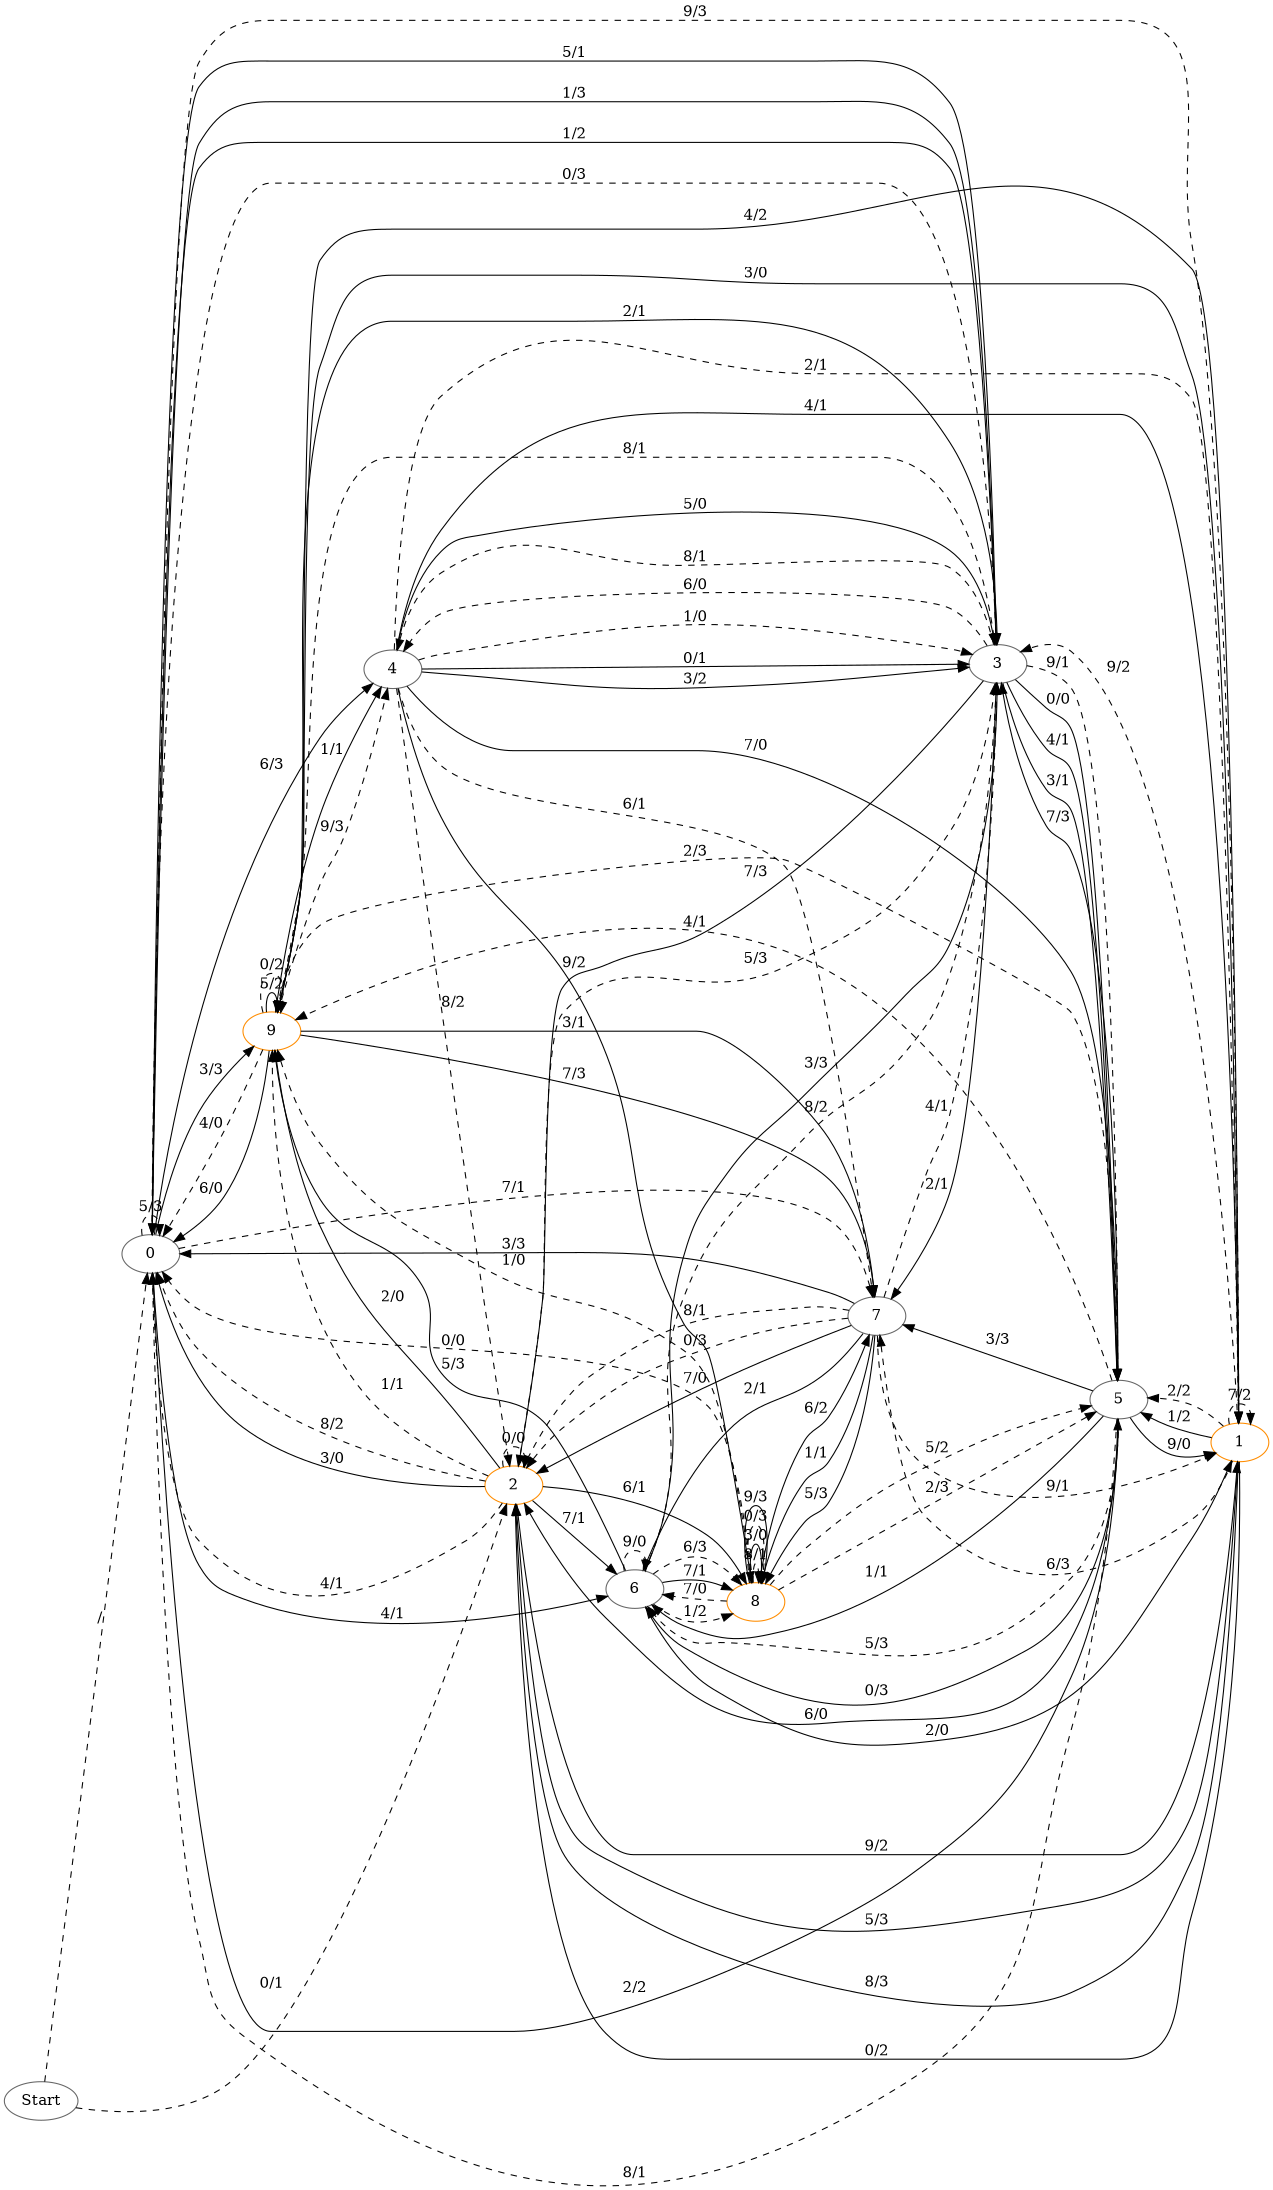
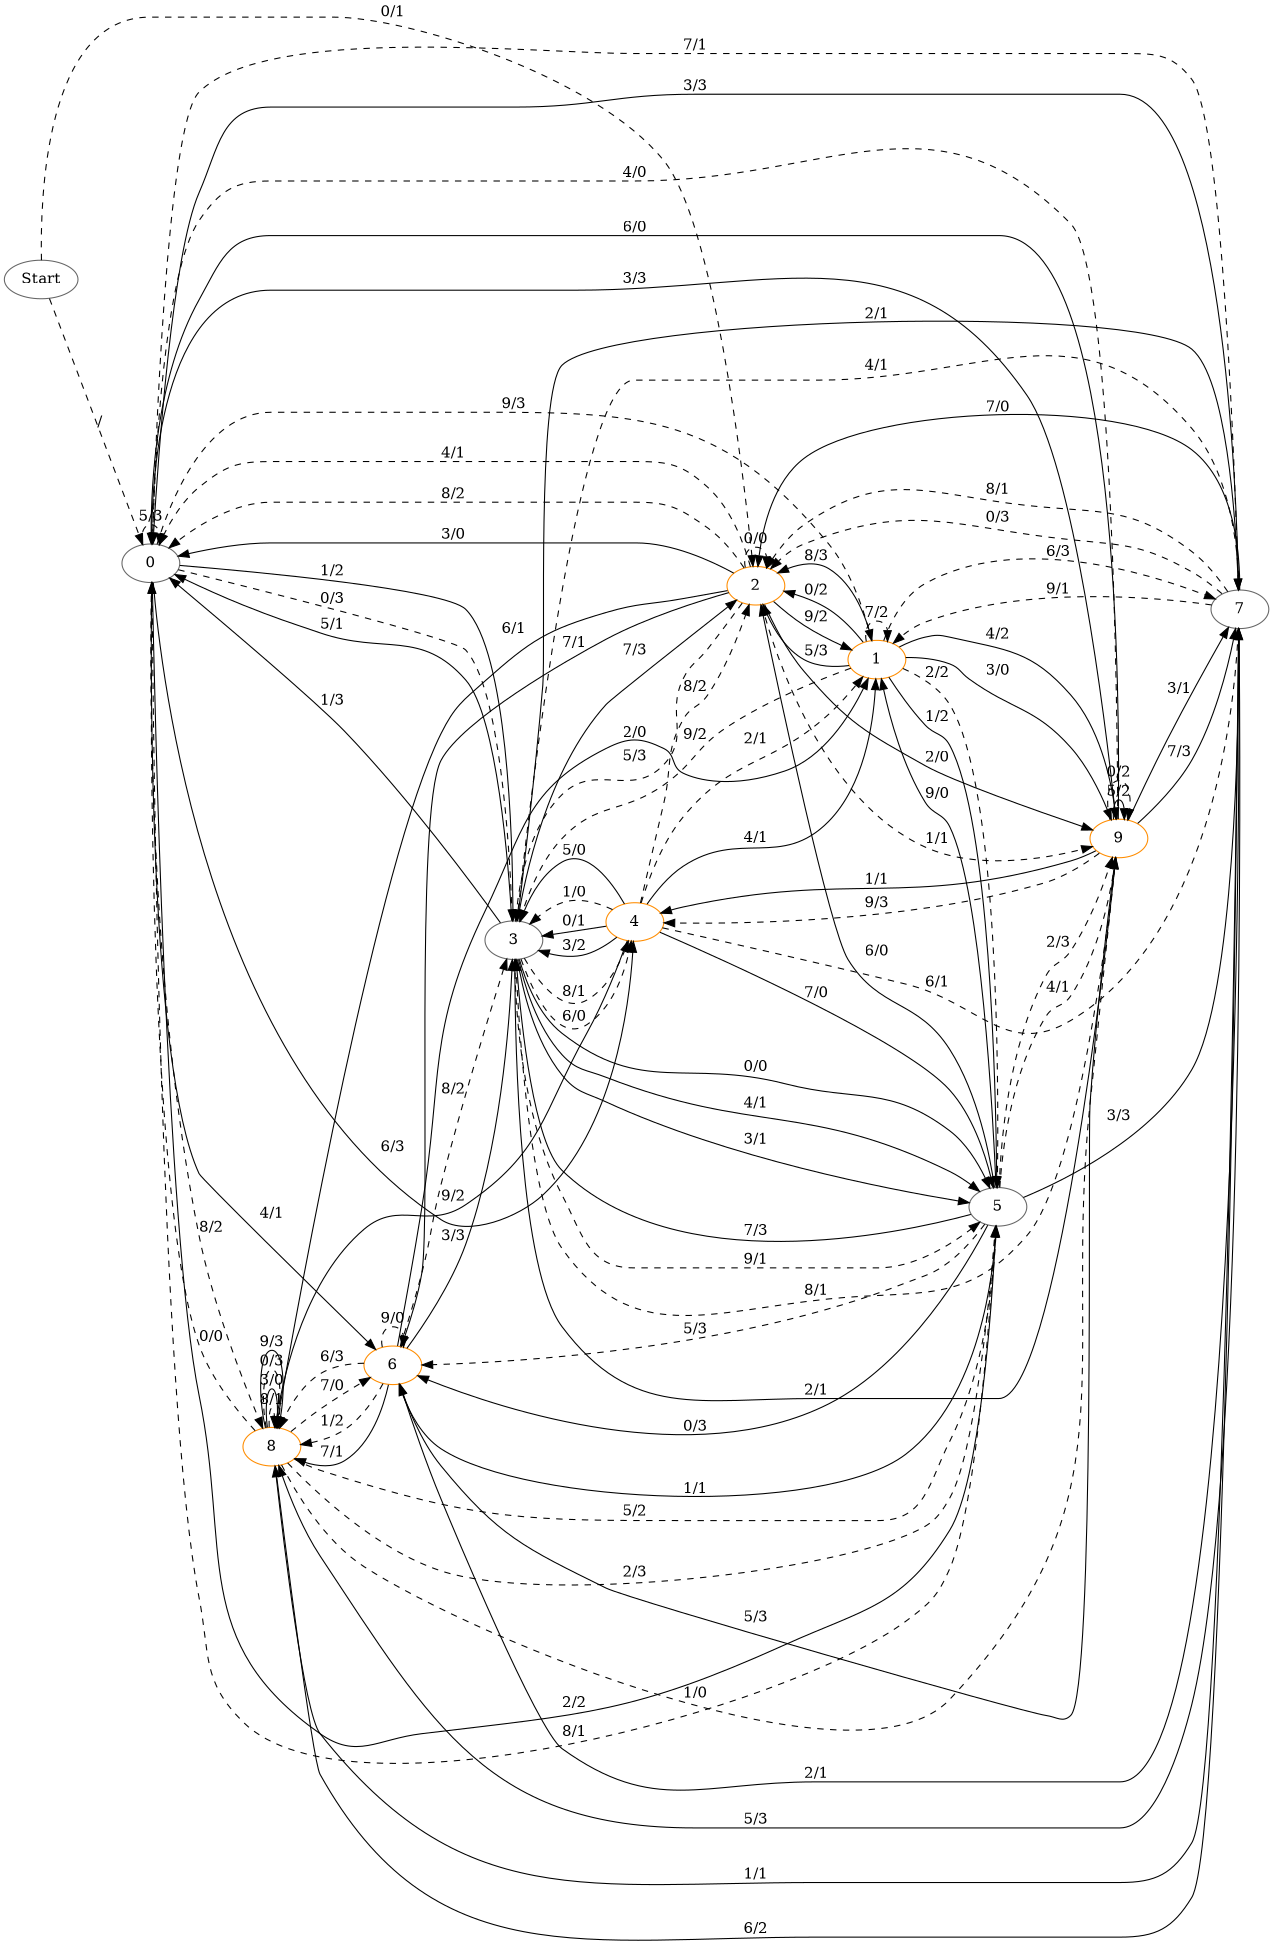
  digraph {
    rankdir=LR
    node [color=gray40]
    edge [style=solid]
    Start
    0
    2 [color=darkorange]
    8 [color=darkorange]
    9 [color=darkorange]
    1 [color=darkorange]
    5
    3
    7
-   4
-   6
+   4 [color=darkorange]
+   6 [color=darkorange]
    Start -> 0 [label="/" style=dashed]
    Start -> 2 [label="0/1" style=dashed]
    0 -> 0 [label="5/3" style=dashed]
+   0 -> 8 [label="8/2" style=dashed]
    0 -> 9 [label="3/3"]
    0 -> 1 [label="9/3" style=dashed]
    0 -> 5 [label="2/2"]
    0 -> 3 [label="1/2"]
    0 -> 3 [label="0/3" style=dashed]
    0 -> 7 [label="7/1" style=dashed]
    0 -> 4 [label="6/3"]
    0 -> 6 [label="4/1"]
    2 -> 0 [label="4/1" style=dashed]
    2 -> 0 [label="8/2" style=dashed]
    2 -> 0 [label="3/0"]
    2 -> 2 [label="0/0" style=dashed]
    2 -> 8 [label="6/1"]
    2 -> 9 [label="2/0"]
    2 -> 9 [label="1/1" style=dashed]
    2 -> 1 [label="9/2"]
    2 -> 3 [label="5/3" style=dashed]
    2 -> 6 [label="7/1"]
    8 -> 0 [label="0/0" style=dashed]
    8 -> 8 [label="8/1" style=dashed]
    8 -> 8 [label="3/0"]
    8 -> 8 [label="0/3" style=dashed]
    8 -> 8 [label="9/3"]
    8 -> 9 [label="1/0" style=dashed]
    8 -> 5 [label="5/2" style=dashed]
    8 -> 5 [label="2/3" style=dashed]
    8 -> 7 [label="6/2"]
    8 -> 6 [label="7/0" style=dashed]
    9 -> 0 [label="4/0" style=dashed]
    9 -> 0 [label="6/0"]
    9 -> 9 [label="5/2"]
    9 -> 9 [label="0/2" style=dashed]
    9 -> 3 [label="2/1"]
    9 -> 3 [label="8/1" style=dashed]
    9 -> 7 [label="3/1"]
    9 -> 7 [label="7/3"]
    9 -> 4 [label="1/1"]
    9 -> 4 [label="9/3" style=dashed]
    1 -> 2 [label="5/3"]
    1 -> 2 [label="8/3"]
    1 -> 2 [label="0/2"]
    1 -> 9 [label="4/2"]
    1 -> 9 [label="3/0"]
    1 -> 1 [label="7/2" style=dashed]
    1 -> 5 [label="2/2" style=dashed]
    1 -> 5 [label="1/2"]
    1 -> 3 [label="9/2" style=dashed]
    1 -> 7 [label="6/3" style=dashed]
    5 -> 0 [label="8/1" style=dashed]
    5 -> 2 [label="6/0"]
    5 -> 9 [label="2/3" style=dashed]
    5 -> 9 [label="4/1" style=dashed]
    5 -> 1 [label="9/0"]
    5 -> 3 [label="7/3"]
    5 -> 7 [label="3/3"]
    5 -> 6 [label="1/1"]
    5 -> 6 [label="5/3" style=dashed]
    5 -> 6 [label="0/3"]
    3 -> 0 [label="5/1"]
    3 -> 0 [label="1/3"]
    3 -> 2 [label="7/3"]
    3 -> 5 [label="9/1" style=dashed]
    3 -> 5 [label="0/0"]
    3 -> 5 [label="4/1"]
    3 -> 5 [label="3/1"]
    3 -> 7 [label="2/1"]
    3 -> 4 [label="8/1" style=dashed]
    3 -> 4 [label="6/0" style=dashed]
    7 -> 0 [label="3/3"]
    7 -> 2 [label="0/3" style=dashed]
    7 -> 2 [label="7/0"]
    7 -> 2 [label="8/1" style=dashed]
    7 -> 8 [label="1/1"]
    7 -> 8 [label="5/3"]
    7 -> 1 [label="9/1" style=dashed]
    7 -> 3 [label="4/1" style=dashed]
    7 -> 6 [label="2/1"]
    4 -> 2 [label="8/2" style=dashed]
    4 -> 8 [label="9/2"]
    4 -> 1 [label="2/1" style=dashed]
    4 -> 1 [label="4/1"]
    4 -> 5 [label="7/0"]
    4 -> 3 [label="5/0"]
    4 -> 3 [label="1/0" style=dashed]
    4 -> 3 [label="0/1"]
    4 -> 3 [label="3/2"]
    4 -> 7 [label="6/1" style=dashed]
    6 -> 8 [label="1/2" style=dashed]
    6 -> 8 [label="7/1"]
    6 -> 8 [label="6/3" style=dashed]
    6 -> 9 [label="5/3"]
    6 -> 1 [label="2/0"]
    6 -> 3 [label="8/2" style=dashed]
    6 -> 3 [label="3/3"]
    6 -> 6 [label="9/0" style=dashed]
  }
